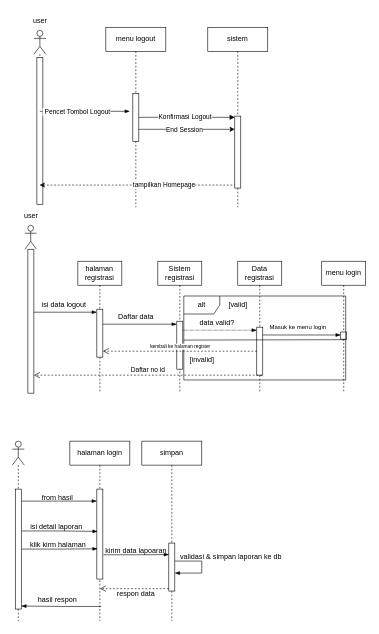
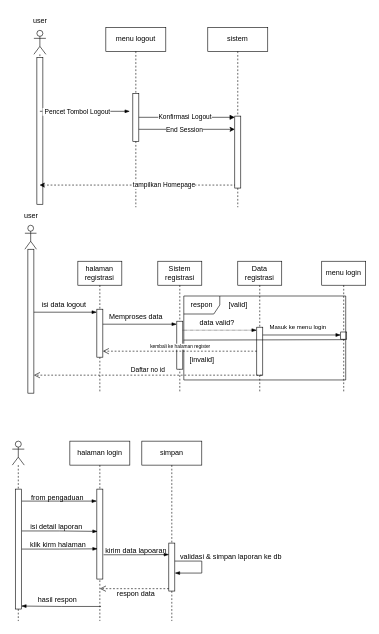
  <mxCell id="0" />
  <mxCell id="1" parent="0" />
  <mxCell id="2" value="" style="shape=umlLifeline;perimeter=lifelinePerimeter;whiteSpace=wrap;html=1;container=1;dropTarget=0;collapsible=0;recursiveResize=0;outlineConnect=0;portConstraint=eastwest;newEdgeStyle={&quot;curved&quot;:0,&quot;rounded&quot;:0};participant=umlActor;fillColor=none;" parent="1" vertex="1"><mxGeometry x="56" y="50" width="20" height="290" as="geometry" /></mxCell>
  <mxCell id="3" value="" style="html=1;points=[[0,0,0,0,5],[0,1,0,0,-5],[1,0,0,0,5],[1,1,0,0,-5]];perimeter=orthogonalPerimeter;outlineConnect=0;targetShapes=umlLifeline;portConstraint=eastwest;newEdgeStyle={&quot;curved&quot;:0,&quot;rounded&quot;:0};" vertex="1" parent="2"><mxGeometry x="5" y="45" width="10" height="245" as="geometry" /></mxCell>
  <mxCell id="4" value="menu logout" style="shape=umlLifeline;perimeter=lifelinePerimeter;whiteSpace=wrap;html=1;container=1;dropTarget=0;collapsible=0;recursiveResize=0;outlineConnect=0;portConstraint=eastwest;newEdgeStyle={&quot;edgeStyle&quot;:&quot;elbowEdgeStyle&quot;,&quot;elbow&quot;:&quot;vertical&quot;,&quot;curved&quot;:0,&quot;rounded&quot;:0};fillColor=none;" parent="1" vertex="1"><mxGeometry x="176" y="45" width="100" height="300" as="geometry" /></mxCell>
  <mxCell id="5" value="" style="html=1;points=[[0,0,0,0,5],[0,1,0,0,-5],[1,0,0,0,5],[1,1,0,0,-5]];perimeter=orthogonalPerimeter;outlineConnect=0;targetShapes=umlLifeline;portConstraint=eastwest;newEdgeStyle={&quot;curved&quot;:0,&quot;rounded&quot;:0};fillColor=default;" parent="4" vertex="1"><mxGeometry x="45" y="110" width="10" height="80" as="geometry" /></mxCell>
  <mxCell id="6" value="sistem" style="shape=umlLifeline;perimeter=lifelinePerimeter;whiteSpace=wrap;html=1;container=1;dropTarget=0;collapsible=0;recursiveResize=0;outlineConnect=0;portConstraint=eastwest;newEdgeStyle={&quot;edgeStyle&quot;:&quot;elbowEdgeStyle&quot;,&quot;elbow&quot;:&quot;vertical&quot;,&quot;curved&quot;:0,&quot;rounded&quot;:0};fillColor=none;" parent="1" vertex="1"><mxGeometry x="346" y="45" width="100" height="300" as="geometry" /></mxCell>
  <mxCell id="7" value="" style="html=1;points=[[0,0,0,0,5],[0,1,0,0,-5],[1,0,0,0,5],[1,1,0,0,-5]];perimeter=orthogonalPerimeter;outlineConnect=0;targetShapes=umlLifeline;portConstraint=eastwest;newEdgeStyle={&quot;curved&quot;:0,&quot;rounded&quot;:0};fillColor=default;" parent="6" vertex="1"><mxGeometry x="45" y="148" width="10" height="120" as="geometry" /></mxCell>
  <mxCell id="8" value="" style="html=1;verticalAlign=bottom;endArrow=block;curved=0;rounded=0;" parent="1" source="5" target="7" edge="1"><mxGeometry x="-1" y="89" relative="1" as="geometry"><mxPoint x="326" y="220" as="sourcePoint" /><mxPoint x="-80" y="49" as="offset" /></mxGeometry></mxCell>
  <mxCell id="9" value="Konfirmasi Logout" style="edgeLabel;html=1;align=center;verticalAlign=middle;resizable=0;points=[];" vertex="1" connectable="0" parent="8"><mxGeometry x="-0.051" y="1" relative="1" as="geometry"><mxPoint as="offset" /></mxGeometry></mxCell>
  <mxCell id="10" value="" style="edgeStyle=elbowEdgeStyle;fontSize=12;html=1;endArrow=blockThin;endFill=1;rounded=0;" parent="1" edge="1"><mxGeometry width="160" relative="1" as="geometry"><mxPoint x="66" y="185" as="sourcePoint" /><mxPoint x="216" y="185" as="targetPoint" /></mxGeometry></mxCell>
  <mxCell id="11" value="&amp;nbsp;Pencet Tombol Logout" style="edgeLabel;html=1;align=center;verticalAlign=middle;resizable=0;points=[];" vertex="1" connectable="0" parent="10"><mxGeometry x="-0.199" relative="1" as="geometry"><mxPoint as="offset" /></mxGeometry></mxCell>
  <mxCell id="12" value="user" style="text;html=1;align=center;verticalAlign=middle;resizable=0;points=[];autosize=1;strokeColor=none;fillColor=none;" parent="1" vertex="1"><mxGeometry x="41" y="20" width="50" height="30" as="geometry" /></mxCell>
  <mxCell id="13" value="" style="shape=umlLifeline;perimeter=lifelinePerimeter;whiteSpace=wrap;html=1;container=1;dropTarget=0;collapsible=0;recursiveResize=0;outlineConnect=0;portConstraint=eastwest;newEdgeStyle={&quot;curved&quot;:0,&quot;rounded&quot;:0};participant=umlActor;fillColor=none;" parent="1" vertex="1"><mxGeometry x="20" y="735" width="20" height="300" as="geometry" /></mxCell>
  <mxCell id="14" value="" style="html=1;points=[[0,0,0,0,5],[0,1,0,0,-5],[1,0,0,0,5],[1,1,0,0,-5]];perimeter=orthogonalPerimeter;outlineConnect=0;targetShapes=umlLifeline;portConstraint=eastwest;newEdgeStyle={&quot;curved&quot;:0,&quot;rounded&quot;:0};" parent="13" vertex="1"><mxGeometry x="5" y="80" width="10" height="200" as="geometry" /></mxCell>
  <mxCell id="15" value="halaman login" style="shape=umlLifeline;perimeter=lifelinePerimeter;whiteSpace=wrap;html=1;container=1;dropTarget=0;collapsible=0;recursiveResize=0;outlineConnect=0;portConstraint=eastwest;newEdgeStyle={&quot;edgeStyle&quot;:&quot;elbowEdgeStyle&quot;,&quot;elbow&quot;:&quot;vertical&quot;,&quot;curved&quot;:0,&quot;rounded&quot;:0};fillColor=none;" parent="1" vertex="1"><mxGeometry x="116" y="735" width="100" height="300" as="geometry" /></mxCell>
  <mxCell id="16" value="" style="html=1;points=[[0,0,0,0,5],[0,1,0,0,-5],[1,0,0,0,5],[1,1,0,0,-5]];perimeter=orthogonalPerimeter;outlineConnect=0;targetShapes=umlLifeline;portConstraint=eastwest;newEdgeStyle={&quot;curved&quot;:0,&quot;rounded&quot;:0};" parent="15" vertex="1"><mxGeometry x="45" y="80" width="10" height="150" as="geometry" /></mxCell>
  <mxCell id="17" value="&amp;nbsp;simpan&amp;nbsp;" style="shape=umlLifeline;perimeter=lifelinePerimeter;whiteSpace=wrap;html=1;container=1;dropTarget=0;collapsible=0;recursiveResize=0;outlineConnect=0;portConstraint=eastwest;newEdgeStyle={&quot;edgeStyle&quot;:&quot;elbowEdgeStyle&quot;,&quot;elbow&quot;:&quot;vertical&quot;,&quot;curved&quot;:0,&quot;rounded&quot;:0};fillColor=none;" parent="1" vertex="1"><mxGeometry x="236" y="735" width="100" height="300" as="geometry" /></mxCell>
  <mxCell id="18" value="" style="html=1;points=[[0,0,0,0,5],[0,1,0,0,-5],[1,0,0,0,5],[1,1,0,0,-5]];perimeter=orthogonalPerimeter;outlineConnect=0;targetShapes=umlLifeline;portConstraint=eastwest;newEdgeStyle={&quot;curved&quot;:0,&quot;rounded&quot;:0};" parent="17" vertex="1"><mxGeometry x="45" y="170" width="10" height="80" as="geometry" /></mxCell>
  <mxCell id="19" value="" style="edgeStyle=elbowEdgeStyle;fontSize=12;html=1;endArrow=blockThin;endFill=1;rounded=0;" parent="17" source="18" target="18" edge="1"><mxGeometry width="160" relative="1" as="geometry"><mxPoint x="60" y="190" as="sourcePoint" /><mxPoint x="220" y="190" as="targetPoint" /><Array as="points"><mxPoint x="100" y="210" /></Array></mxGeometry></mxCell>
  <mxCell id="20" value="" style="edgeStyle=elbowEdgeStyle;fontSize=12;html=1;endArrow=blockThin;endFill=1;rounded=0;" parent="1" edge="1"><mxGeometry width="160" relative="1" as="geometry"><mxPoint x="36" y="835" as="sourcePoint" /><mxPoint x="161" y="835" as="targetPoint" /></mxGeometry></mxCell>
  <mxCell id="21" value="" style="edgeStyle=elbowEdgeStyle;fontSize=12;html=1;endArrow=blockThin;endFill=1;rounded=0;entryX=0.127;entryY=0.47;entryDx=0;entryDy=0;entryPerimeter=0;" parent="1" target="16" edge="1"><mxGeometry width="160" relative="1" as="geometry"><mxPoint x="36" y="884.8" as="sourcePoint" /><mxPoint x="156" y="884.8" as="targetPoint" /></mxGeometry></mxCell>
  <mxCell id="22" value="" style="edgeStyle=elbowEdgeStyle;fontSize=12;html=1;endArrow=blockThin;endFill=1;rounded=0;entryX=0.127;entryY=0.664;entryDx=0;entryDy=0;entryPerimeter=0;" parent="1" target="16" edge="1"><mxGeometry width="160" relative="1" as="geometry"><mxPoint x="36" y="915" as="sourcePoint" /><mxPoint x="156" y="915" as="targetPoint" /></mxGeometry></mxCell>
  <mxCell id="23" value="" style="edgeStyle=elbowEdgeStyle;fontSize=12;html=1;endArrow=blockThin;endFill=1;rounded=0;exitX=1.119;exitY=0.73;exitDx=0;exitDy=0;exitPerimeter=0;entryX=0.032;entryY=0.24;entryDx=0;entryDy=0;entryPerimeter=0;" parent="1" source="16" target="18" edge="1"><mxGeometry width="160" relative="1" as="geometry"><mxPoint x="176" y="925" as="sourcePoint" /><mxPoint x="276" y="925" as="targetPoint" /></mxGeometry></mxCell>
  <mxCell id="24" value="" style="html=1;verticalAlign=bottom;endArrow=open;dashed=1;endSize=8;curved=0;rounded=0;entryX=0.501;entryY=0.82;entryDx=0;entryDy=0;entryPerimeter=0;" parent="1" source="18" target="15" edge="1"><mxGeometry x="-0.008" relative="1" as="geometry"><mxPoint x="276" y="975" as="sourcePoint" /><mxPoint x="196" y="975" as="targetPoint" /><mxPoint as="offset" /></mxGeometry></mxCell>
  <mxCell id="25" value="" style="edgeStyle=elbowEdgeStyle;fontSize=12;html=1;endArrow=blockThin;endFill=1;rounded=0;entryX=1;entryY=1;entryDx=0;entryDy=-5;entryPerimeter=0;exitX=0.52;exitY=0.919;exitDx=0;exitDy=0;exitPerimeter=0;" parent="1" source="15" target="14" edge="1"><mxGeometry width="160" relative="1" as="geometry"><mxPoint x="356" y="935" as="sourcePoint" /><mxPoint x="516" y="935" as="targetPoint" /></mxGeometry></mxCell>
- <mxCell id="26" value="from hasil" style="text;html=1;align=center;verticalAlign=middle;resizable=0;points=[];autosize=1;strokeColor=none;fillColor=none;" parent="1" vertex="1"><mxGeometry x="40" y="815" width="110" height="30" as="geometry" /></mxCell>
+ <mxCell id="26" value="from pengaduan" style="text;html=1;align=center;verticalAlign=middle;resizable=0;points=[];autosize=1;strokeColor=none;fillColor=none;" parent="1" vertex="1"><mxGeometry x="40" y="815" width="110" height="30" as="geometry" /></mxCell>
  <mxCell id="27" value="isi detail laporan&amp;nbsp;" style="text;html=1;align=center;verticalAlign=middle;resizable=0;points=[];autosize=1;strokeColor=none;fillColor=none;" parent="1" vertex="1"><mxGeometry x="40" y="863" width="110" height="30" as="geometry" /></mxCell>
  <mxCell id="28" value="klik kirm halaman" style="text;html=1;align=center;verticalAlign=middle;resizable=0;points=[];autosize=1;strokeColor=none;fillColor=none;" parent="1" vertex="1"><mxGeometry x="31" y="893" width="130" height="30" as="geometry" /></mxCell>
  <mxCell id="29" value="kirim data lapoaran" style="text;html=1;align=center;verticalAlign=middle;resizable=0;points=[];autosize=1;strokeColor=none;fillColor=none;" parent="1" vertex="1"><mxGeometry x="161" y="903" width="130" height="30" as="geometry" /></mxCell>
  <mxCell id="30" value="validasi &amp;amp; simpan laporan ke db&amp;nbsp;" style="text;html=1;align=center;verticalAlign=middle;resizable=0;points=[];autosize=1;strokeColor=none;fillColor=none;" parent="1" vertex="1"><mxGeometry x="286" y="913" width="200" height="30" as="geometry" /></mxCell>
  <mxCell id="31" value="respon data" style="text;html=1;align=center;verticalAlign=middle;resizable=0;points=[];autosize=1;strokeColor=none;fillColor=none;" parent="1" vertex="1"><mxGeometry x="176" y="975" width="100" height="30" as="geometry" /></mxCell>
  <mxCell id="32" value="hasil respon" style="text;html=1;align=center;verticalAlign=middle;resizable=0;points=[];autosize=1;strokeColor=none;fillColor=none;" parent="1" vertex="1"><mxGeometry x="40" y="985" width="110" height="30" as="geometry" /></mxCell>
  <mxCell id="33" value="" style="endArrow=classic;html=1;rounded=0;" edge="1" parent="1" source="5" target="7"><mxGeometry width="50" height="50" relative="1" as="geometry"><mxPoint x="226" y="215" as="sourcePoint" /><mxPoint x="366" y="215" as="targetPoint" /><Array as="points"><mxPoint x="301" y="215" /></Array></mxGeometry></mxCell>
  <mxCell id="34" value="End Session" style="edgeLabel;html=1;align=center;verticalAlign=middle;resizable=0;points=[];" vertex="1" connectable="0" parent="33"><mxGeometry x="-0.493" relative="1" as="geometry"><mxPoint x="34" as="offset" /></mxGeometry></mxCell>
  <mxCell id="35" value="" style="endArrow=none;dashed=1;html=1;rounded=0;entryX=0;entryY=1;entryDx=0;entryDy=-5;entryPerimeter=0;startArrow=classic;startFill=1;" edge="1" parent="1" source="2" target="7"><mxGeometry width="50" height="50" relative="1" as="geometry"><mxPoint x="63.469" y="325" as="sourcePoint" /><mxPoint x="388.54" y="325" as="targetPoint" /></mxGeometry></mxCell>
  <mxCell id="36" value="tampilkan Homepage" style="edgeLabel;html=1;align=center;verticalAlign=middle;resizable=0;points=[];" vertex="1" connectable="0" parent="35"><mxGeometry x="0.273" y="1" relative="1" as="geometry"><mxPoint as="offset" /></mxGeometry></mxCell>
  <mxCell id="37" value="halaman&lt;div&gt;registrasi&lt;/div&gt;" style="shape=umlLifeline;perimeter=lifelinePerimeter;whiteSpace=wrap;html=1;container=1;dropTarget=0;collapsible=0;recursiveResize=0;outlineConnect=0;portConstraint=eastwest;newEdgeStyle={&quot;edgeStyle&quot;:&quot;elbowEdgeStyle&quot;,&quot;elbow&quot;:&quot;vertical&quot;,&quot;curved&quot;:0,&quot;rounded&quot;:0};" vertex="1" parent="1"><mxGeometry x="129.33" y="435" width="73.33" height="220" as="geometry" /></mxCell>
  <mxCell id="38" value="" style="html=1;points=[[0,0,0,0,5],[0,1,0,0,-5],[1,0,0,0,5],[1,1,0,0,-5]];perimeter=orthogonalPerimeter;outlineConnect=0;targetShapes=umlLifeline;portConstraint=eastwest;newEdgeStyle={&quot;curved&quot;:0,&quot;rounded&quot;:0};" vertex="1" parent="37"><mxGeometry x="31.67" y="80" width="10" height="80" as="geometry" /></mxCell>
  <mxCell id="39" value="Sistem&lt;div&gt;registrasi&lt;/div&gt;" style="shape=umlLifeline;perimeter=lifelinePerimeter;whiteSpace=wrap;html=1;container=1;dropTarget=0;collapsible=0;recursiveResize=0;outlineConnect=0;portConstraint=eastwest;newEdgeStyle={&quot;edgeStyle&quot;:&quot;elbowEdgeStyle&quot;,&quot;elbow&quot;:&quot;vertical&quot;,&quot;curved&quot;:0,&quot;rounded&quot;:0};" vertex="1" parent="1"><mxGeometry x="262.67" y="435" width="73.33" height="220" as="geometry" /></mxCell>
  <mxCell id="40" value="" style="html=1;points=[[0,0,0,0,5],[0,1,0,0,-5],[1,0,0,0,5],[1,1,0,0,-5]];perimeter=orthogonalPerimeter;outlineConnect=0;targetShapes=umlLifeline;portConstraint=eastwest;newEdgeStyle={&quot;curved&quot;:0,&quot;rounded&quot;:0};" vertex="1" parent="39"><mxGeometry x="31.67" y="100" width="10" height="80" as="geometry" /></mxCell>
  <mxCell id="41" value="Data&lt;div&gt;registrasi&lt;/div&gt;" style="shape=umlLifeline;perimeter=lifelinePerimeter;whiteSpace=wrap;html=1;container=1;dropTarget=0;collapsible=0;recursiveResize=0;outlineConnect=0;portConstraint=eastwest;newEdgeStyle={&quot;edgeStyle&quot;:&quot;elbowEdgeStyle&quot;,&quot;elbow&quot;:&quot;vertical&quot;,&quot;curved&quot;:0,&quot;rounded&quot;:0};" vertex="1" parent="1"><mxGeometry x="396" y="435" width="73.33" height="220" as="geometry" /></mxCell>
  <mxCell id="42" value="" style="html=1;points=[[0,0,0,0,5],[0,1,0,0,-5],[1,0,0,0,5],[1,1,0,0,-5]];perimeter=orthogonalPerimeter;outlineConnect=0;targetShapes=umlLifeline;portConstraint=eastwest;newEdgeStyle={&quot;curved&quot;:0,&quot;rounded&quot;:0};" vertex="1" parent="41"><mxGeometry x="31.67" y="110" width="10" height="80" as="geometry" /></mxCell>
  <mxCell id="43" value="menu login" style="shape=umlLifeline;perimeter=lifelinePerimeter;whiteSpace=wrap;html=1;container=1;dropTarget=0;collapsible=0;recursiveResize=0;outlineConnect=0;portConstraint=eastwest;newEdgeStyle={&quot;edgeStyle&quot;:&quot;elbowEdgeStyle&quot;,&quot;elbow&quot;:&quot;vertical&quot;,&quot;curved&quot;:0,&quot;rounded&quot;:0};" vertex="1" parent="1"><mxGeometry x="536" y="435" width="73.33" height="220" as="geometry" /></mxCell>
  <mxCell id="44" value="" style="html=1;points=[[0,0,0,0,5],[0,1,0,0,-5],[1,0,0,0,5],[1,1,0,0,-5]];perimeter=orthogonalPerimeter;outlineConnect=0;targetShapes=umlLifeline;portConstraint=eastwest;newEdgeStyle={&quot;curved&quot;:0,&quot;rounded&quot;:0};" vertex="1" parent="43"><mxGeometry x="31.67" y="118" width="10" height="12" as="geometry" /></mxCell>
  <mxCell id="45" value="" style="shape=umlLifeline;perimeter=lifelinePerimeter;whiteSpace=wrap;html=1;container=1;dropTarget=0;collapsible=0;recursiveResize=0;outlineConnect=0;portConstraint=eastwest;newEdgeStyle={&quot;curved&quot;:0,&quot;rounded&quot;:0};participant=umlActor;size=40;" vertex="1" parent="1"><mxGeometry x="41" y="375" width="19.33" height="280" as="geometry" /></mxCell>
  <mxCell id="46" value="" style="html=1;points=[[0,0,0,0,5],[0,1,0,0,-5],[1,0,0,0,5],[1,1,0,0,-5]];perimeter=orthogonalPerimeter;outlineConnect=0;targetShapes=umlLifeline;portConstraint=eastwest;newEdgeStyle={&quot;curved&quot;:0,&quot;rounded&quot;:0};" vertex="1" parent="45"><mxGeometry x="5" y="40" width="10" height="240" as="geometry" /></mxCell>
  <mxCell id="47" value="user" style="text;html=1;align=center;verticalAlign=middle;resizable=0;points=[];autosize=1;strokeColor=none;fillColor=none;" vertex="1" parent="1"><mxGeometry x="26" y="345" width="50" height="30" as="geometry" /></mxCell>
  <mxCell id="48" value="" style="edgeStyle=elbowEdgeStyle;fontSize=12;html=1;endArrow=blockThin;endFill=1;rounded=0;entryX=0;entryY=0;entryDx=0;entryDy=5;entryPerimeter=0;" edge="1" parent="1" source="46" target="38"><mxGeometry width="160" relative="1" as="geometry"><mxPoint x="6" y="475" as="sourcePoint" /><mxPoint x="166" y="475" as="targetPoint" /><Array as="points"><mxPoint x="56" y="525" /></Array></mxGeometry></mxCell>
  <mxCell id="49" value="isi data logout" style="text;html=1;align=center;verticalAlign=middle;resizable=0;points=[];autosize=1;strokeColor=none;fillColor=none;" vertex="1" parent="1"><mxGeometry x="51" y="493" width="110" height="30" as="geometry" /></mxCell>
  <mxCell id="50" value="" style="edgeStyle=elbowEdgeStyle;fontSize=12;html=1;endArrow=blockThin;endFill=1;rounded=0;entryX=0;entryY=0;entryDx=0;entryDy=5;entryPerimeter=0;" edge="1" parent="1" source="38" target="40"><mxGeometry width="160" relative="1" as="geometry"><mxPoint x="106" y="545" as="sourcePoint" /><mxPoint x="266" y="545" as="targetPoint" /><Array as="points"><mxPoint x="166" y="555" /></Array></mxGeometry></mxCell>
- <mxCell id="51" value="Daftar data" style="text;html=1;align=center;verticalAlign=middle;resizable=0;points=[];autosize=1;strokeColor=none;fillColor=none;" vertex="1" parent="1"><mxGeometry x="171" y="513" width="110" height="30" as="geometry" /></mxCell>
+ <mxCell id="51" value="Memproses data" style="text;html=1;align=center;verticalAlign=middle;resizable=0;points=[];autosize=1;strokeColor=none;fillColor=none;" vertex="1" parent="1"><mxGeometry x="171" y="513" width="110" height="30" as="geometry" /></mxCell>
  <mxCell id="52" value="" style="edgeStyle=elbowEdgeStyle;fontSize=12;html=1;endArrow=blockThin;endFill=1;rounded=0;entryX=0;entryY=0;entryDx=0;entryDy=5;entryPerimeter=0;dashed=1;dashPattern=1 1;" edge="1" parent="1" source="40" target="42"><mxGeometry width="160" relative="1" as="geometry"><mxPoint x="316" y="555" as="sourcePoint" /><mxPoint x="476" y="555" as="targetPoint" /><Array as="points"><mxPoint x="299" y="565" /></Array></mxGeometry></mxCell>
  <mxCell id="53" value="data valid?" style="text;html=1;align=center;verticalAlign=middle;resizable=0;points=[];autosize=1;strokeColor=none;fillColor=none;" vertex="1" parent="1"><mxGeometry x="321" y="523" width="80" height="30" as="geometry" /></mxCell>
  <mxCell id="54" value="" style="edgeStyle=elbowEdgeStyle;fontSize=12;html=1;endArrow=blockThin;endFill=1;rounded=0;entryX=0;entryY=0;entryDx=0;entryDy=5;entryPerimeter=0;" edge="1" parent="1" source="42" target="44"><mxGeometry width="160" relative="1" as="geometry"><mxPoint x="406" y="545" as="sourcePoint" /><mxPoint x="566" y="545" as="targetPoint" /><Array as="points"><mxPoint x="436" y="575" /></Array></mxGeometry></mxCell>
  <mxCell id="55" value="Masuk ke menu login" style="text;html=1;align=center;verticalAlign=middle;resizable=0;points=[];autosize=1;strokeColor=none;fillColor=none;fontSize=10;" vertex="1" parent="1"><mxGeometry x="436" y="530" width="120" height="30" as="geometry" /></mxCell>
  <mxCell id="56" value="Daftar no id" style="html=1;verticalAlign=bottom;endArrow=open;dashed=1;endSize=8;curved=0;rounded=0;" edge="1" parent="1" target="46"><mxGeometry relative="1" as="geometry"><mxPoint x="436" y="625" as="sourcePoint" /><mxPoint x="356" y="625" as="targetPoint" /></mxGeometry></mxCell>
- <mxCell id="57" value="alt" style="shape=umlFrame;whiteSpace=wrap;html=1;pointerEvents=0;" vertex="1" parent="1"><mxGeometry x="306" y="493" width="270" height="140" as="geometry" /></mxCell>
+ <mxCell id="57" value="respon" style="shape=umlFrame;whiteSpace=wrap;html=1;pointerEvents=0;" vertex="1" parent="1"><mxGeometry x="306" y="493" width="270" height="140" as="geometry" /></mxCell>
  <mxCell id="58" value="" style="endArrow=none;html=1;rounded=0;entryX=0.996;entryY=0.52;entryDx=0;entryDy=0;entryPerimeter=0;exitX=-0.001;exitY=0.525;exitDx=0;exitDy=0;exitPerimeter=0;" edge="1" parent="1" source="57" target="57"><mxGeometry width="50" height="50" relative="1" as="geometry"><mxPoint x="316" y="645" as="sourcePoint" /><mxPoint x="366" y="595" as="targetPoint" /></mxGeometry></mxCell>
  <mxCell id="59" value="[valid]" style="text;html=1;align=center;verticalAlign=middle;resizable=0;points=[];autosize=1;fontColor=light-dark(#000000, #214210);" vertex="1" parent="1"><mxGeometry x="371" y="493" width="50" height="30" as="geometry" /></mxCell>
  <mxCell id="60" value="[invalid]" style="text;html=1;align=center;verticalAlign=middle;resizable=0;points=[];autosize=1;fontColor=light-dark(#000000, #214210);" vertex="1" parent="1"><mxGeometry x="306" y="585" width="60" height="30" as="geometry" /></mxCell>
  <mxCell id="61" value="kembali ke halaman register" style="html=1;verticalAlign=bottom;endArrow=open;dashed=1;endSize=8;curved=0;rounded=0;fontSize=8;" edge="1" parent="1" source="42" target="38"><mxGeometry relative="1" as="geometry"><mxPoint x="396" y="595" as="sourcePoint" /><mxPoint x="316" y="595" as="targetPoint" /></mxGeometry></mxCell>
